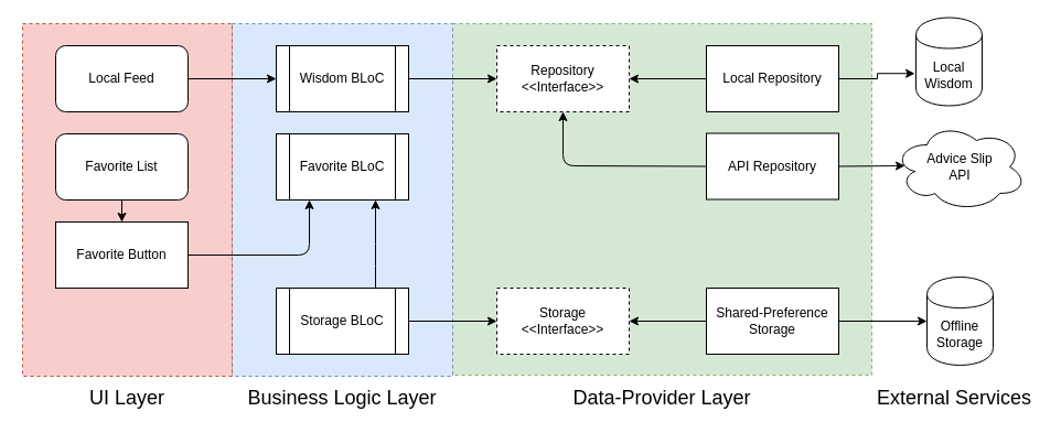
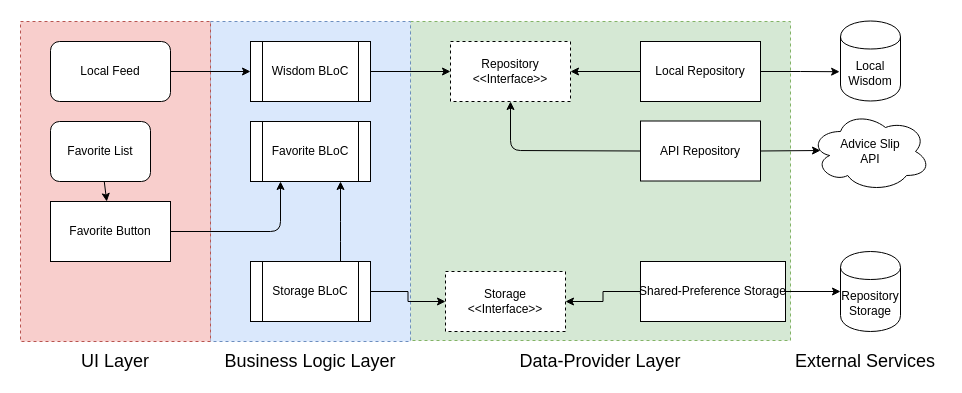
  <mxCell id="0" />
  <mxCell id="1" parent="0" />
  <mxCell id="2" value="" style="rounded=0;whiteSpace=wrap;html=1;dashed=1;fontSize=21;fillColor=#d5e8d4;strokeColor=#82b366;" vertex="1" parent="1"><mxGeometry x="410" width="380" height="319" as="geometry" y="21" /></mxCell>
  <mxCell id="3" value="" style="rounded=0;whiteSpace=wrap;html=1;dashed=1;fontSize=21;fillColor=#dae8fc;strokeColor=#6c8ebf;" vertex="1" parent="1"><mxGeometry x="210" width="200" height="320" as="geometry" y="21" /></mxCell>
  <mxCell id="4" value="" style="rounded=0;whiteSpace=wrap;html=1;dashed=1;fontSize=21;fillColor=#f8cecc;strokeColor=#b85450;" vertex="1" parent="1"><mxGeometry x="20" width="190" height="320" as="geometry" y="21" /></mxCell>
  <mxCell id="5" value="Local Feed" style="rounded=1;whiteSpace=wrap;html=1;" parent="1" vertex="1"><mxGeometry x="50" y="41" width="120" height="60" as="geometry" /></mxCell>
- <mxCell id="6" value="Favorite List" style="rounded=1;whiteSpace=wrap;html=1;" parent="1" vertex="1"><mxGeometry x="50" y="121" width="120" height="60" as="geometry" /></mxCell>
+ <mxCell id="6" value="Favorite List" style="rounded=1;whiteSpace=wrap;html=1;" parent="1" vertex="1"><mxGeometry x="50" y="121" width="100" height="60" as="geometry" /></mxCell>
  <mxCell id="7" value="Favorite Button" style="whiteSpace=wrap;html=1;rounded=0;" parent="1" vertex="1"><mxGeometry x="50" y="201" width="120" height="60" as="geometry" /></mxCell>
  <mxCell id="8" value="Wisdom BLoC" style="shape=process;whiteSpace=wrap;html=1;backgroundOutline=1;" parent="1" vertex="1"><mxGeometry x="250" y="41" width="120" height="60" as="geometry" /></mxCell>
  <mxCell id="9" value="Favorite BLoC" style="shape=process;whiteSpace=wrap;html=1;backgroundOutline=1;" parent="1" vertex="1"><mxGeometry x="250" y="121" width="120" height="60" as="geometry" /></mxCell>
  <mxCell id="10" value="&lt;span style=&quot;white-space: normal&quot;&gt;Repository&lt;/span&gt;&lt;br style=&quot;white-space: normal&quot;&gt;&lt;span style=&quot;white-space: normal&quot;&gt;&amp;lt;&amp;lt;Interface&amp;gt;&amp;gt;&lt;/span&gt;" style="rounded=0;whiteSpace=wrap;html=1;dashed=1;" parent="1" vertex="1"><mxGeometry x="450" y="41" width="120" height="60" as="geometry" /></mxCell>
- <mxCell id="11" value="Local&lt;br&gt;Wisdom" style="shape=cylinder;whiteSpace=wrap;html=1;boundedLbl=1;backgroundOutline=1;" parent="1" vertex="1"><mxGeometry x="830" y="15.5" width="60" height="80" as="geometry" /></mxCell>
+ <mxCell id="11" value="Local&lt;br&gt;Wisdom" style="shape=cylinder;whiteSpace=wrap;html=1;boundedLbl=1;backgroundOutline=1;" parent="1" vertex="1"><mxGeometry x="840" y="20.5" width="60" height="80" as="geometry" /></mxCell>
  <mxCell id="12" value="Advice Slip &lt;br&gt;API" style="ellipse;shape=cloud;whiteSpace=wrap;html=1;" parent="1" vertex="1"><mxGeometry x="810" y="111" width="120" height="80" as="geometry" /></mxCell>
  <mxCell id="13" value="" style="endArrow=classic;html=1;entryX=0;entryY=0.5;entryDx=0;entryDy=0;exitX=1;exitY=0.5;exitDx=0;exitDy=0;" parent="1" source="8" target="10" edge="1"><mxGeometry width="50" height="50" relative="1" as="geometry"><mxPoint x="50" y="331" as="sourcePoint" /><mxPoint x="100" y="281" as="targetPoint" /></mxGeometry></mxCell>
  <mxCell id="14" value="" style="endArrow=classic;html=1;entryX=1;entryY=0.5;entryDx=0;entryDy=0;exitX=0;exitY=0.5;exitDx=0;exitDy=0;" parent="1" source="26" target="10" edge="1"><mxGeometry width="50" height="50" relative="1" as="geometry"><mxPoint x="50" y="331" as="sourcePoint" /><mxPoint x="100" y="281" as="targetPoint" /></mxGeometry></mxCell>
  <mxCell id="15" value="" style="endArrow=classic;html=1;entryX=0.5;entryY=1;entryDx=0;entryDy=0;exitX=0;exitY=0.5;exitDx=0;exitDy=0;" parent="1" source="28" target="10" edge="1"><mxGeometry width="50" height="50" relative="1" as="geometry"><mxPoint x="640" y="163" as="sourcePoint" /><mxPoint x="100" y="281" as="targetPoint" /><Array as="points"><mxPoint x="510" y="150" /></Array></mxGeometry></mxCell>
  <mxCell id="16" value="" style="endArrow=classic;html=1;entryX=0;entryY=0.5;entryDx=0;entryDy=0;exitX=1;exitY=0.5;exitDx=0;exitDy=0;" parent="1" source="5" target="8" edge="1"><mxGeometry width="50" height="50" relative="1" as="geometry"><mxPoint x="50" y="331" as="sourcePoint" /><mxPoint x="100" y="281" as="targetPoint" /></mxGeometry></mxCell>
  <mxCell id="17" value="" style="endArrow=classic;html=1;" parent="1" source="6" target="7" edge="1"><mxGeometry width="50" height="50" relative="1" as="geometry"><mxPoint x="50" y="331" as="sourcePoint" /><mxPoint x="100" y="281" as="targetPoint" /></mxGeometry></mxCell>
  <mxCell id="18" value="" style="endArrow=classic;html=1;entryX=0.25;entryY=1;entryDx=0;entryDy=0;exitX=1;exitY=0.5;exitDx=0;exitDy=0;" parent="1" source="7" target="9" edge="1"><mxGeometry width="50" height="50" relative="1" as="geometry"><mxPoint x="50" y="331" as="sourcePoint" /><mxPoint x="100" y="281" as="targetPoint" /><Array as="points"><mxPoint x="280" y="231" /></Array></mxGeometry></mxCell>
  <mxCell id="19" style="edgeStyle=orthogonalEdgeStyle;rounded=0;orthogonalLoop=1;jettySize=auto;html=1;entryX=1;entryY=0.5;entryDx=0;entryDy=0;exitX=0;exitY=0.5;exitDx=0;exitDy=0;" parent="1" source="30" target="21" edge="1"><mxGeometry relative="1" as="geometry" /></mxCell>
- <mxCell id="20" value="Offline&lt;br&gt;Storage" style="shape=cylinder;whiteSpace=wrap;html=1;boundedLbl=1;backgroundOutline=1;" parent="1" vertex="1"><mxGeometry x="840" y="251" width="60" height="80" as="geometry" /></mxCell>
- <mxCell id="21" value="&lt;span style=&quot;white-space: normal&quot;&gt;Storage&lt;br&gt;&amp;lt;&amp;lt;Interface&amp;gt;&amp;gt;&lt;/span&gt;" style="rounded=0;whiteSpace=wrap;html=1;dashed=1;" parent="1" vertex="1"><mxGeometry x="450" y="261" width="120" height="60" as="geometry" /></mxCell>
+ <mxCell id="20" value="Repository&lt;br&gt;Storage" style="shape=cylinder;whiteSpace=wrap;html=1;boundedLbl=1;backgroundOutline=1;" parent="1" vertex="1"><mxGeometry x="840" y="251" width="60" height="80" as="geometry" /></mxCell>
+ <mxCell id="21" value="&lt;span style=&quot;white-space: normal&quot;&gt;Storage&lt;br&gt;&amp;lt;&amp;lt;Interface&amp;gt;&amp;gt;&lt;/span&gt;" style="rounded=0;whiteSpace=wrap;html=1;dashed=1;" parent="1" vertex="1"><mxGeometry x="445" y="271" width="120" height="60" as="geometry" /></mxCell>
  <mxCell id="22" style="edgeStyle=orthogonalEdgeStyle;rounded=0;orthogonalLoop=1;jettySize=auto;html=1;entryX=0;entryY=0.5;entryDx=0;entryDy=0;" parent="1" source="24" target="21" edge="1"><mxGeometry relative="1" as="geometry" /></mxCell>
  <mxCell id="23" style="edgeStyle=orthogonalEdgeStyle;rounded=1;orthogonalLoop=1;jettySize=auto;html=1;entryX=0.75;entryY=1;entryDx=0;entryDy=0;exitX=0.75;exitY=0;exitDx=0;exitDy=0;" parent="1" source="24" target="9" edge="1"><mxGeometry relative="1" as="geometry"><Array as="points"><mxPoint x="340" y="231" /><mxPoint x="340" y="231" /></Array></mxGeometry></mxCell>
  <mxCell id="24" value="Storage BLoC" style="shape=process;whiteSpace=wrap;html=1;backgroundOutline=1;" parent="1" vertex="1"><mxGeometry x="250" y="261" width="120" height="60" as="geometry" /></mxCell>
  <mxCell id="25" style="edgeStyle=orthogonalEdgeStyle;rounded=0;orthogonalLoop=1;jettySize=auto;html=1;exitX=1;exitY=0.5;exitDx=0;exitDy=0;strokeWidth=1;fontSize=21;entryX=-0.015;entryY=0.634;entryDx=0;entryDy=0;entryPerimeter=0;" edge="1" parent="1" source="26" target="11"><mxGeometry relative="1" as="geometry" /></mxCell>
  <mxCell id="26" value="&lt;font style=&quot;font-size: 12px ; line-height: 100%&quot;&gt;Local Repository&lt;/font&gt;" style="rounded=0;whiteSpace=wrap;html=1;fontSize=12;align=center;" vertex="1" parent="1"><mxGeometry x="640" y="41" width="120" height="60" as="geometry" /></mxCell>
  <mxCell id="27" style="edgeStyle=orthogonalEdgeStyle;rounded=0;orthogonalLoop=1;jettySize=auto;html=1;exitX=1;exitY=0.5;exitDx=0;exitDy=0;strokeWidth=1;fontSize=21;" edge="1" parent="1" source="28"><mxGeometry relative="1" as="geometry"><mxPoint x="820" y="150" as="targetPoint" /></mxGeometry></mxCell>
  <mxCell id="28" value="&lt;span style=&quot;font-size: 12px ; white-space: normal&quot;&gt;API Repository&lt;/span&gt;" style="rounded=0;whiteSpace=wrap;html=1;fontSize=12;align=center;" vertex="1" parent="1"><mxGeometry x="640" y="120.5" width="120" height="60" as="geometry" /></mxCell>
  <mxCell id="29" style="edgeStyle=orthogonalEdgeStyle;rounded=0;orthogonalLoop=1;jettySize=auto;html=1;exitX=1;exitY=0.5;exitDx=0;exitDy=0;entryX=0;entryY=0.5;entryDx=0;entryDy=0;strokeWidth=1;fontSize=21;" edge="1" parent="1" source="30" target="20"><mxGeometry relative="1" as="geometry" /></mxCell>
- <mxCell id="30" value="Shared-Preference Storage" style="rounded=0;fontSize=12;spacing=0;whiteSpace=wrap;html=1;verticalAlign=middle;" vertex="1" parent="1"><mxGeometry x="640" y="261" width="120" height="60" as="geometry" /></mxCell>
+ <mxCell id="30" value="Shared-Preference Storage" style="rounded=0;fontSize=12;spacing=0;whiteSpace=wrap;html=1;verticalAlign=middle;" vertex="1" parent="1"><mxGeometry x="640" y="261" width="145" height="60" as="geometry" /></mxCell>
  <mxCell id="31" value="UI Layer" style="text;html=1;strokeColor=none;fillColor=none;align=center;verticalAlign=middle;whiteSpace=wrap;rounded=0;fontSize=18;" vertex="1" parent="1"><mxGeometry x="20" y="351" width="190" height="20" as="geometry" /></mxCell>
  <mxCell id="32" value="Business Logic Layer" style="text;html=1;strokeColor=none;fillColor=none;align=center;verticalAlign=middle;whiteSpace=wrap;rounded=0;fontSize=18;" vertex="1" parent="1"><mxGeometry x="210" y="351" width="200" height="20" as="geometry" /></mxCell>
  <mxCell id="33" value="Data-Provider Layer" style="text;html=1;strokeColor=none;fillColor=none;align=center;verticalAlign=middle;whiteSpace=wrap;rounded=0;fontSize=18;" vertex="1" parent="1"><mxGeometry x="410" y="351" width="380" height="20" as="geometry" /></mxCell>
  <mxCell id="34" value="External Services" style="text;html=1;strokeColor=none;fillColor=none;align=center;verticalAlign=middle;whiteSpace=wrap;rounded=0;fontSize=18;" vertex="1" parent="1"><mxGeometry x="790" y="351" width="150" height="20" as="geometry" /></mxCell>
